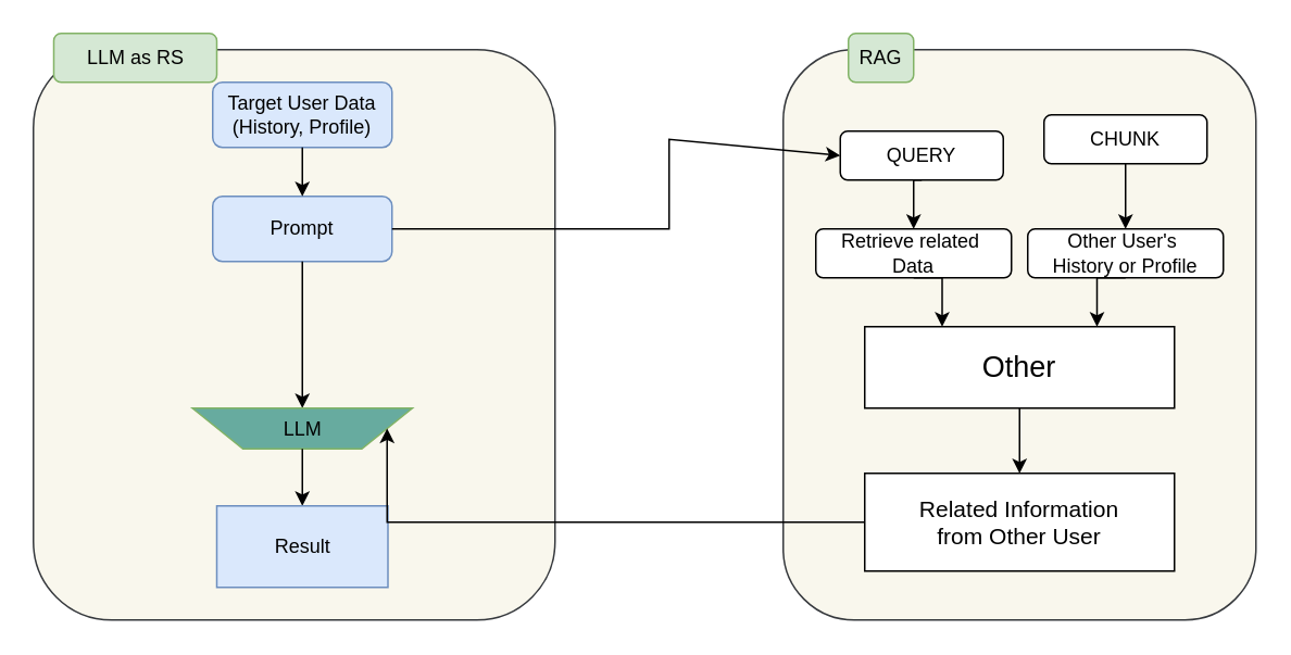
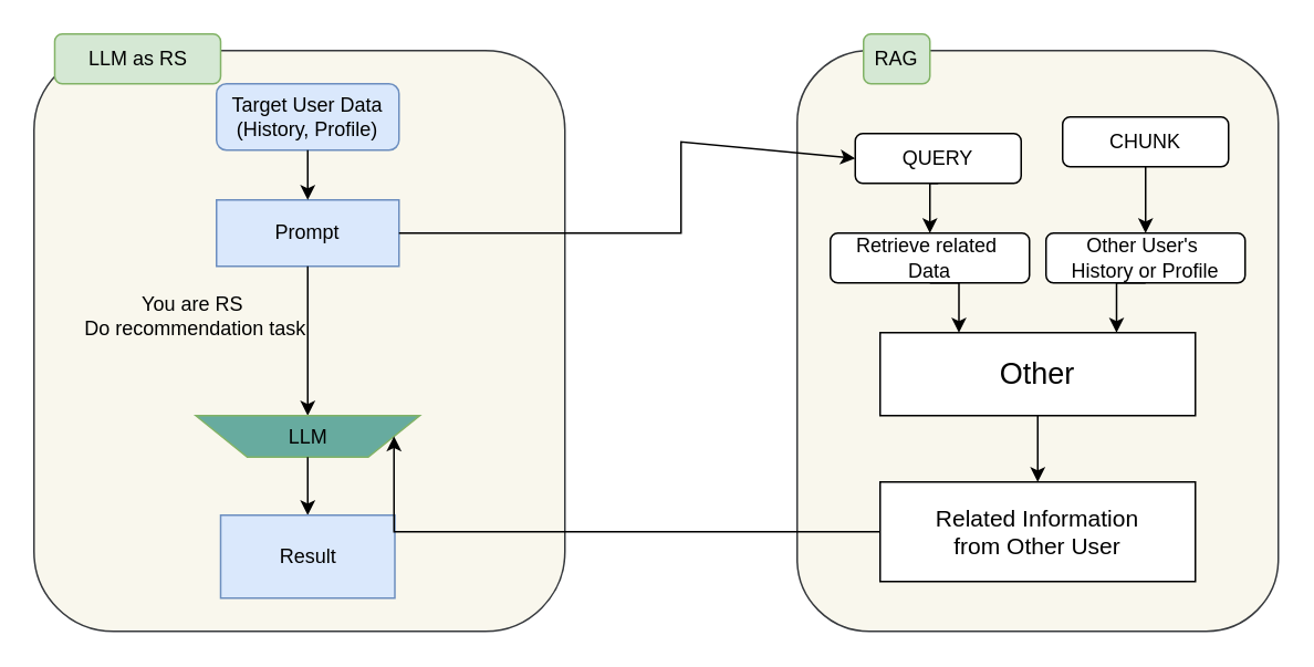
  <mxCell id="0" />
  <mxCell id="1" parent="0" />
  <mxCell id="2" value="" style="rounded=1;whiteSpace=wrap;html=1;fillColor=#f9f7ed;strokeColor=#36393d;" vertex="1" parent="1"><mxGeometry x="20" y="30" width="320" height="350" as="geometry" /></mxCell>
  <mxCell id="3" value="Target User Data&lt;div&gt;(History, Profile)&lt;/div&gt;" style="rounded=1;whiteSpace=wrap;html=1;fillColor=#dae8fc;strokeColor=#6c8ebf;" vertex="1" parent="1"><mxGeometry x="130" y="50" width="110" height="40" as="geometry" /></mxCell>
- <mxCell id="4" value="Prompt" style="rounded=1;whiteSpace=wrap;html=1;fillColor=#dae8fc;strokeColor=#6c8ebf;" vertex="1" parent="1"><mxGeometry x="130" y="120" width="110" height="40" as="geometry" /></mxCell>
+ <mxCell id="4" value="Prompt" style="whiteSpace=wrap;html=1;fillColor=#dae8fc;strokeColor=#6c8ebf;rounded=0;" vertex="1" parent="1"><mxGeometry x="130" y="120" width="110" height="40" as="geometry" /></mxCell>
  <mxCell id="5" value="" style="endArrow=classic;html=1;rounded=0;exitX=0.5;exitY=1;exitDx=0;exitDy=0;entryX=0.5;entryY=0;entryDx=0;entryDy=0;" edge="1" parent="1" source="3" target="4"><mxGeometry width="50" height="50" relative="1" as="geometry"><mxPoint x="260" y="370" as="sourcePoint" /><mxPoint x="310" y="320" as="targetPoint" /></mxGeometry></mxCell>
  <mxCell id="6" value="" style="endArrow=classic;html=1;rounded=0;exitX=0.5;exitY=1;exitDx=0;exitDy=0;entryX=0.5;entryY=0;entryDx=0;entryDy=0;" edge="1" parent="1" source="4" target="7"><mxGeometry width="50" height="50" relative="1" as="geometry"><mxPoint x="-80" y="420" as="sourcePoint" /><mxPoint x="185" y="200" as="targetPoint" /></mxGeometry></mxCell>
  <mxCell id="7" value="LLM" style="verticalLabelPosition=middle;verticalAlign=middle;html=1;shape=trapezoid;perimeter=trapezoidPerimeter;whiteSpace=wrap;size=0.23;arcSize=10;flipV=1;labelPosition=center;align=center;fillColor=#67AB9F;strokeColor=#82b366;" vertex="1" parent="1"><mxGeometry x="117.5" y="250" width="135" height="25" as="geometry" /></mxCell>
+ <mxCell id="8" value="You are RS&amp;nbsp;&lt;div&gt;Do recommendation task&lt;/div&gt;" style="text;html=1;align=center;verticalAlign=middle;whiteSpace=wrap;rounded=0;" vertex="1" parent="1"><mxGeometry x="40" y="170" width="155" height="40" as="geometry" /></mxCell>
  <mxCell id="9" value="" style="endArrow=classic;html=1;rounded=0;exitX=0.5;exitY=1;exitDx=0;exitDy=0;entryX=0.5;entryY=0;entryDx=0;entryDy=0;" edge="1" parent="1" source="7" target="10"><mxGeometry width="50" height="50" relative="1" as="geometry"><mxPoint x="190" y="400" as="sourcePoint" /><mxPoint x="240" y="350" as="targetPoint" /></mxGeometry></mxCell>
  <mxCell id="10" value="Result" style="whiteSpace=wrap;html=1;fillColor=#dae8fc;strokeColor=#6c8ebf;rounded=0;" vertex="1" parent="1"><mxGeometry x="132.5" y="310" width="105" height="50" as="geometry" /></mxCell>
  <mxCell id="11" value="LLM as RS" style="rounded=1;whiteSpace=wrap;html=1;fillColor=#d5e8d4;strokeColor=#82b366;" vertex="1" parent="1"><mxGeometry x="32.5" y="20" width="100" height="30" as="geometry" /></mxCell>
  <mxCell id="12" value="" style="rounded=1;whiteSpace=wrap;html=1;fillColor=#f9f7ed;strokeColor=#36393d;" vertex="1" parent="1"><mxGeometry x="480" y="30" width="290" height="350" as="geometry" /></mxCell>
  <mxCell id="13" value="RAG" style="rounded=1;whiteSpace=wrap;html=1;fillColor=#d5e8d4;strokeColor=#82b366;" vertex="1" parent="1"><mxGeometry x="520" y="20" width="40" height="30" as="geometry" /></mxCell>
  <mxCell id="14" value="" style="endArrow=classic;html=1;rounded=0;exitX=1;exitY=0.5;exitDx=0;exitDy=0;entryX=0;entryY=0.5;entryDx=0;entryDy=0;" edge="1" parent="1" source="4" target="16"><mxGeometry width="50" height="50" relative="1" as="geometry"><mxPoint x="10" y="470" as="sourcePoint" /><mxPoint x="60" y="420" as="targetPoint" /><Array as="points"><mxPoint x="410" y="140" /><mxPoint x="410" y="85" /></Array></mxGeometry></mxCell>
  <mxCell id="15" style="edgeStyle=orthogonalEdgeStyle;rounded=0;orthogonalLoop=1;jettySize=auto;html=1;exitX=0.5;exitY=1;exitDx=0;exitDy=0;entryX=0.5;entryY=0;entryDx=0;entryDy=0;" edge="1" parent="1" source="16" target="18"><mxGeometry relative="1" as="geometry" /></mxCell>
  <mxCell id="16" value="QUERY" style="rounded=1;whiteSpace=wrap;html=1;" vertex="1" parent="1"><mxGeometry x="515" y="80" width="100" height="30" as="geometry" /></mxCell>
  <mxCell id="17" style="edgeStyle=orthogonalEdgeStyle;rounded=0;orthogonalLoop=1;jettySize=auto;html=1;exitX=0.5;exitY=1;exitDx=0;exitDy=0;entryX=0.25;entryY=0;entryDx=0;entryDy=0;" edge="1" parent="1" source="18" target="22"><mxGeometry relative="1" as="geometry" /></mxCell>
  <mxCell id="18" value="Retrieve related&amp;nbsp;&lt;div&gt;Data&lt;/div&gt;" style="rounded=1;whiteSpace=wrap;html=1;" vertex="1" parent="1"><mxGeometry x="500" y="140" width="120" height="30" as="geometry" /></mxCell>
  <mxCell id="19" style="edgeStyle=orthogonalEdgeStyle;rounded=0;orthogonalLoop=1;jettySize=auto;html=1;exitX=0.5;exitY=1;exitDx=0;exitDy=0;entryX=0.5;entryY=0;entryDx=0;entryDy=0;" edge="1" parent="1" source="20" target="26"><mxGeometry relative="1" as="geometry" /></mxCell>
  <mxCell id="20" value="CHUNK" style="rounded=1;whiteSpace=wrap;html=1;" vertex="1" parent="1"><mxGeometry x="640" y="70" width="100" height="30" as="geometry" /></mxCell>
  <mxCell id="21" style="edgeStyle=orthogonalEdgeStyle;rounded=0;orthogonalLoop=1;jettySize=auto;html=1;exitX=0.5;exitY=1;exitDx=0;exitDy=0;entryX=0.5;entryY=0;entryDx=0;entryDy=0;" edge="1" parent="1" source="22" target="24"><mxGeometry relative="1" as="geometry" /></mxCell>
  <mxCell id="22" value="&lt;font style=&quot;font-size: 18px;&quot;&gt;Other&lt;/font&gt;" style="rounded=0;whiteSpace=wrap;html=1;" vertex="1" parent="1"><mxGeometry x="530" y="200" width="190" height="50" as="geometry" /></mxCell>
  <mxCell id="23" style="edgeStyle=orthogonalEdgeStyle;rounded=0;orthogonalLoop=1;jettySize=auto;html=1;exitX=0;exitY=0.5;exitDx=0;exitDy=0;entryX=1;entryY=0.5;entryDx=0;entryDy=0;" edge="1" parent="1" source="24" target="7"><mxGeometry relative="1" as="geometry" /></mxCell>
  <mxCell id="24" value="&lt;font style=&quot;font-size: 14px;&quot;&gt;Related Information&lt;/font&gt;&lt;div&gt;&lt;font style=&quot;font-size: 14px;&quot;&gt;from Other User&lt;/font&gt;&lt;/div&gt;" style="rounded=0;whiteSpace=wrap;html=1;" vertex="1" parent="1"><mxGeometry x="530" y="290" width="190" height="60" as="geometry" /></mxCell>
  <mxCell id="25" style="edgeStyle=orthogonalEdgeStyle;rounded=0;orthogonalLoop=1;jettySize=auto;html=1;exitX=0.5;exitY=1;exitDx=0;exitDy=0;entryX=0.75;entryY=0;entryDx=0;entryDy=0;" edge="1" parent="1" source="26" target="22"><mxGeometry relative="1" as="geometry" /></mxCell>
  <mxCell id="26" value="Other User's&amp;nbsp;&lt;div&gt;History or Profile&lt;/div&gt;" style="rounded=1;whiteSpace=wrap;html=1;" vertex="1" parent="1"><mxGeometry x="630" y="140" width="120" height="30" as="geometry" /></mxCell>
